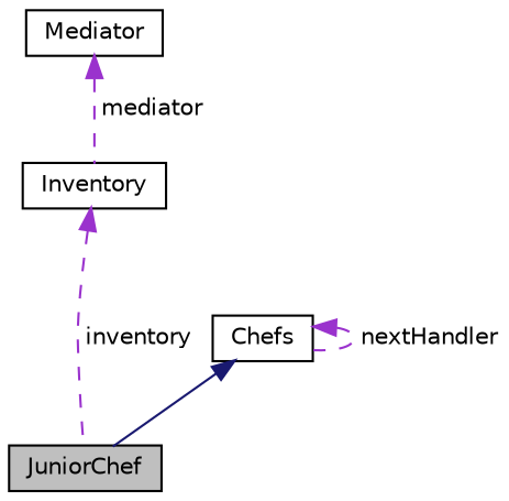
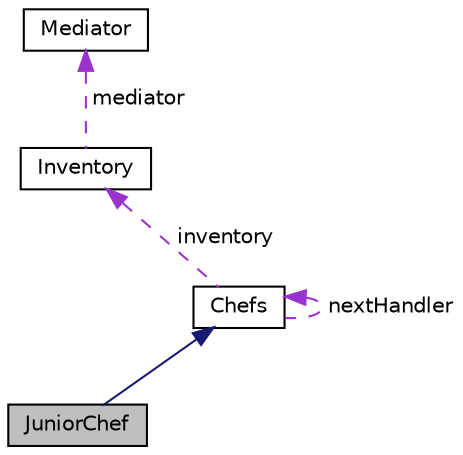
  digraph {
    node [color=black fillcolor=white fontname=Helvetica fontsize=10 shape=record style=filled]
    edge [color=darkorchid3 dir=back fontname=Helvetica fontsize=10 labelfontname=Helvetica labelfontsize=10 style=dashed]
    n1 [fillcolor=grey75 fontcolor=black height=0.2 label=JuniorChef width=0.4]
    n2 [height=0.2 label=Chefs width=0.4]
    n3 [height=0.2 label=Mediator width=0.4]
    n4 [height=0.2 label=Inventory width=0.4]
    n2 -> n1 [color=midnightblue style=solid]
    n2 -> n2 [label=" nextHandler"]
    n3 -> n4 [label=" mediator"]
-   n4 -> n1 [label=" inventory"]
+   n4 -> n2 [label=" inventory"]
  }
